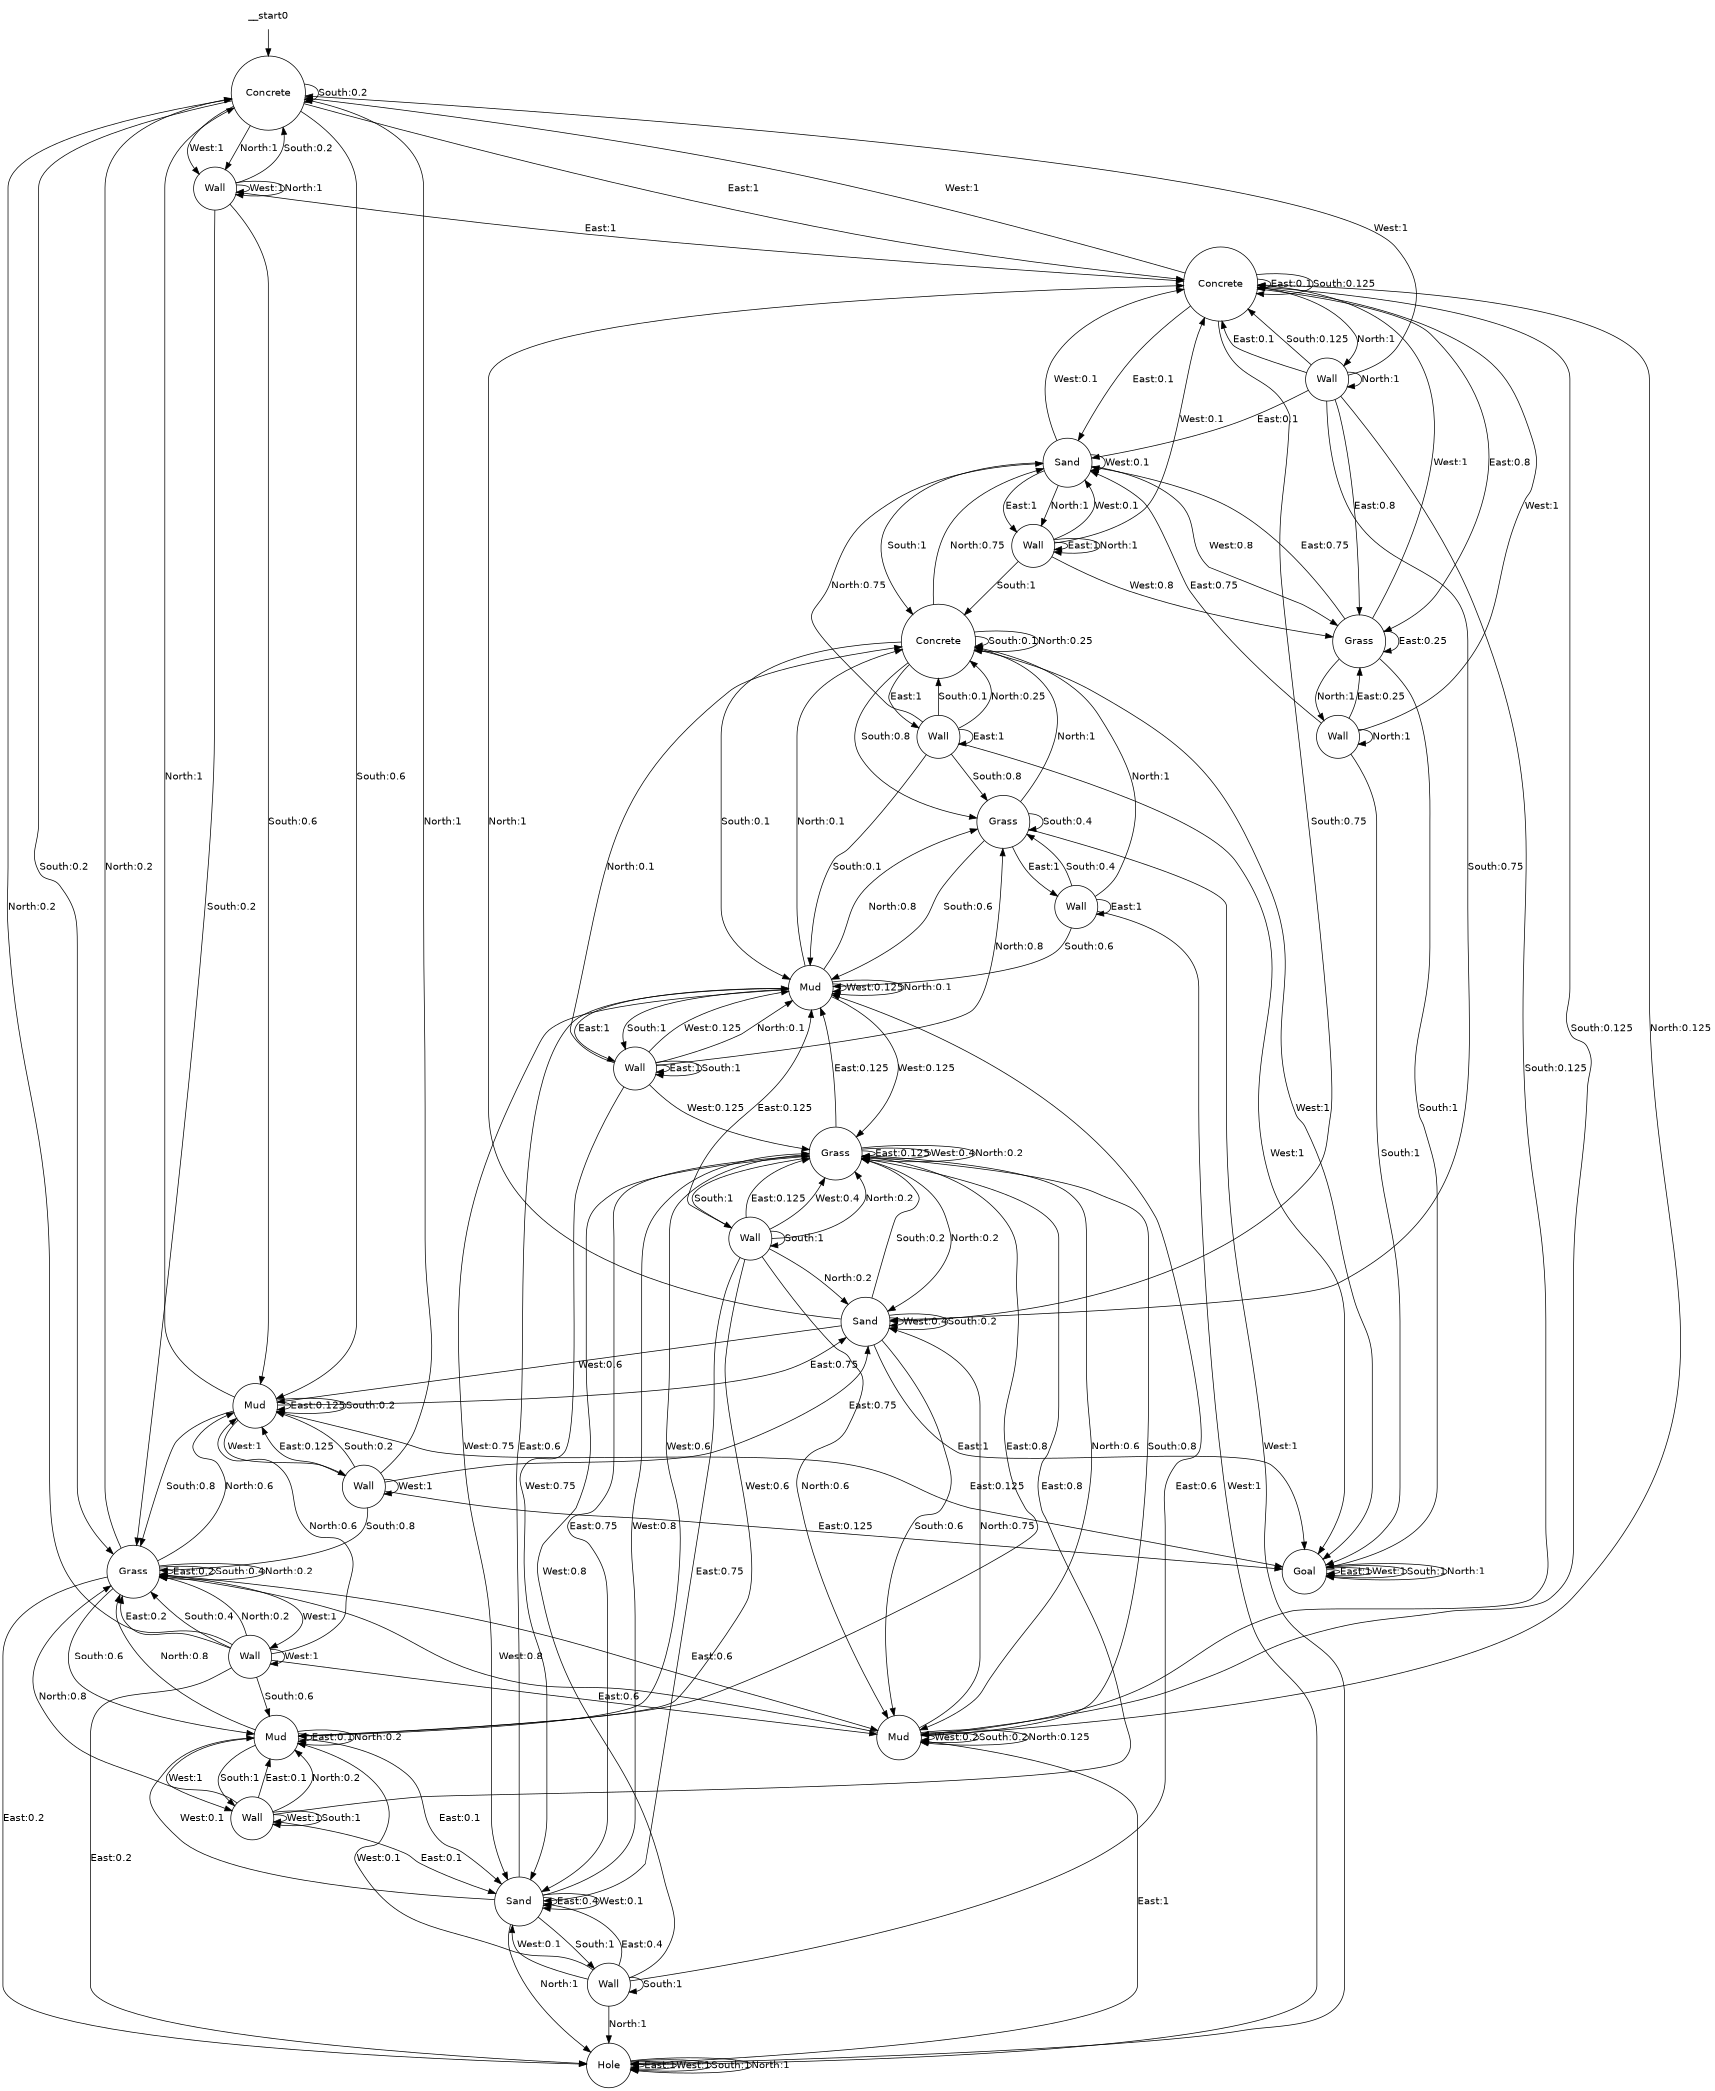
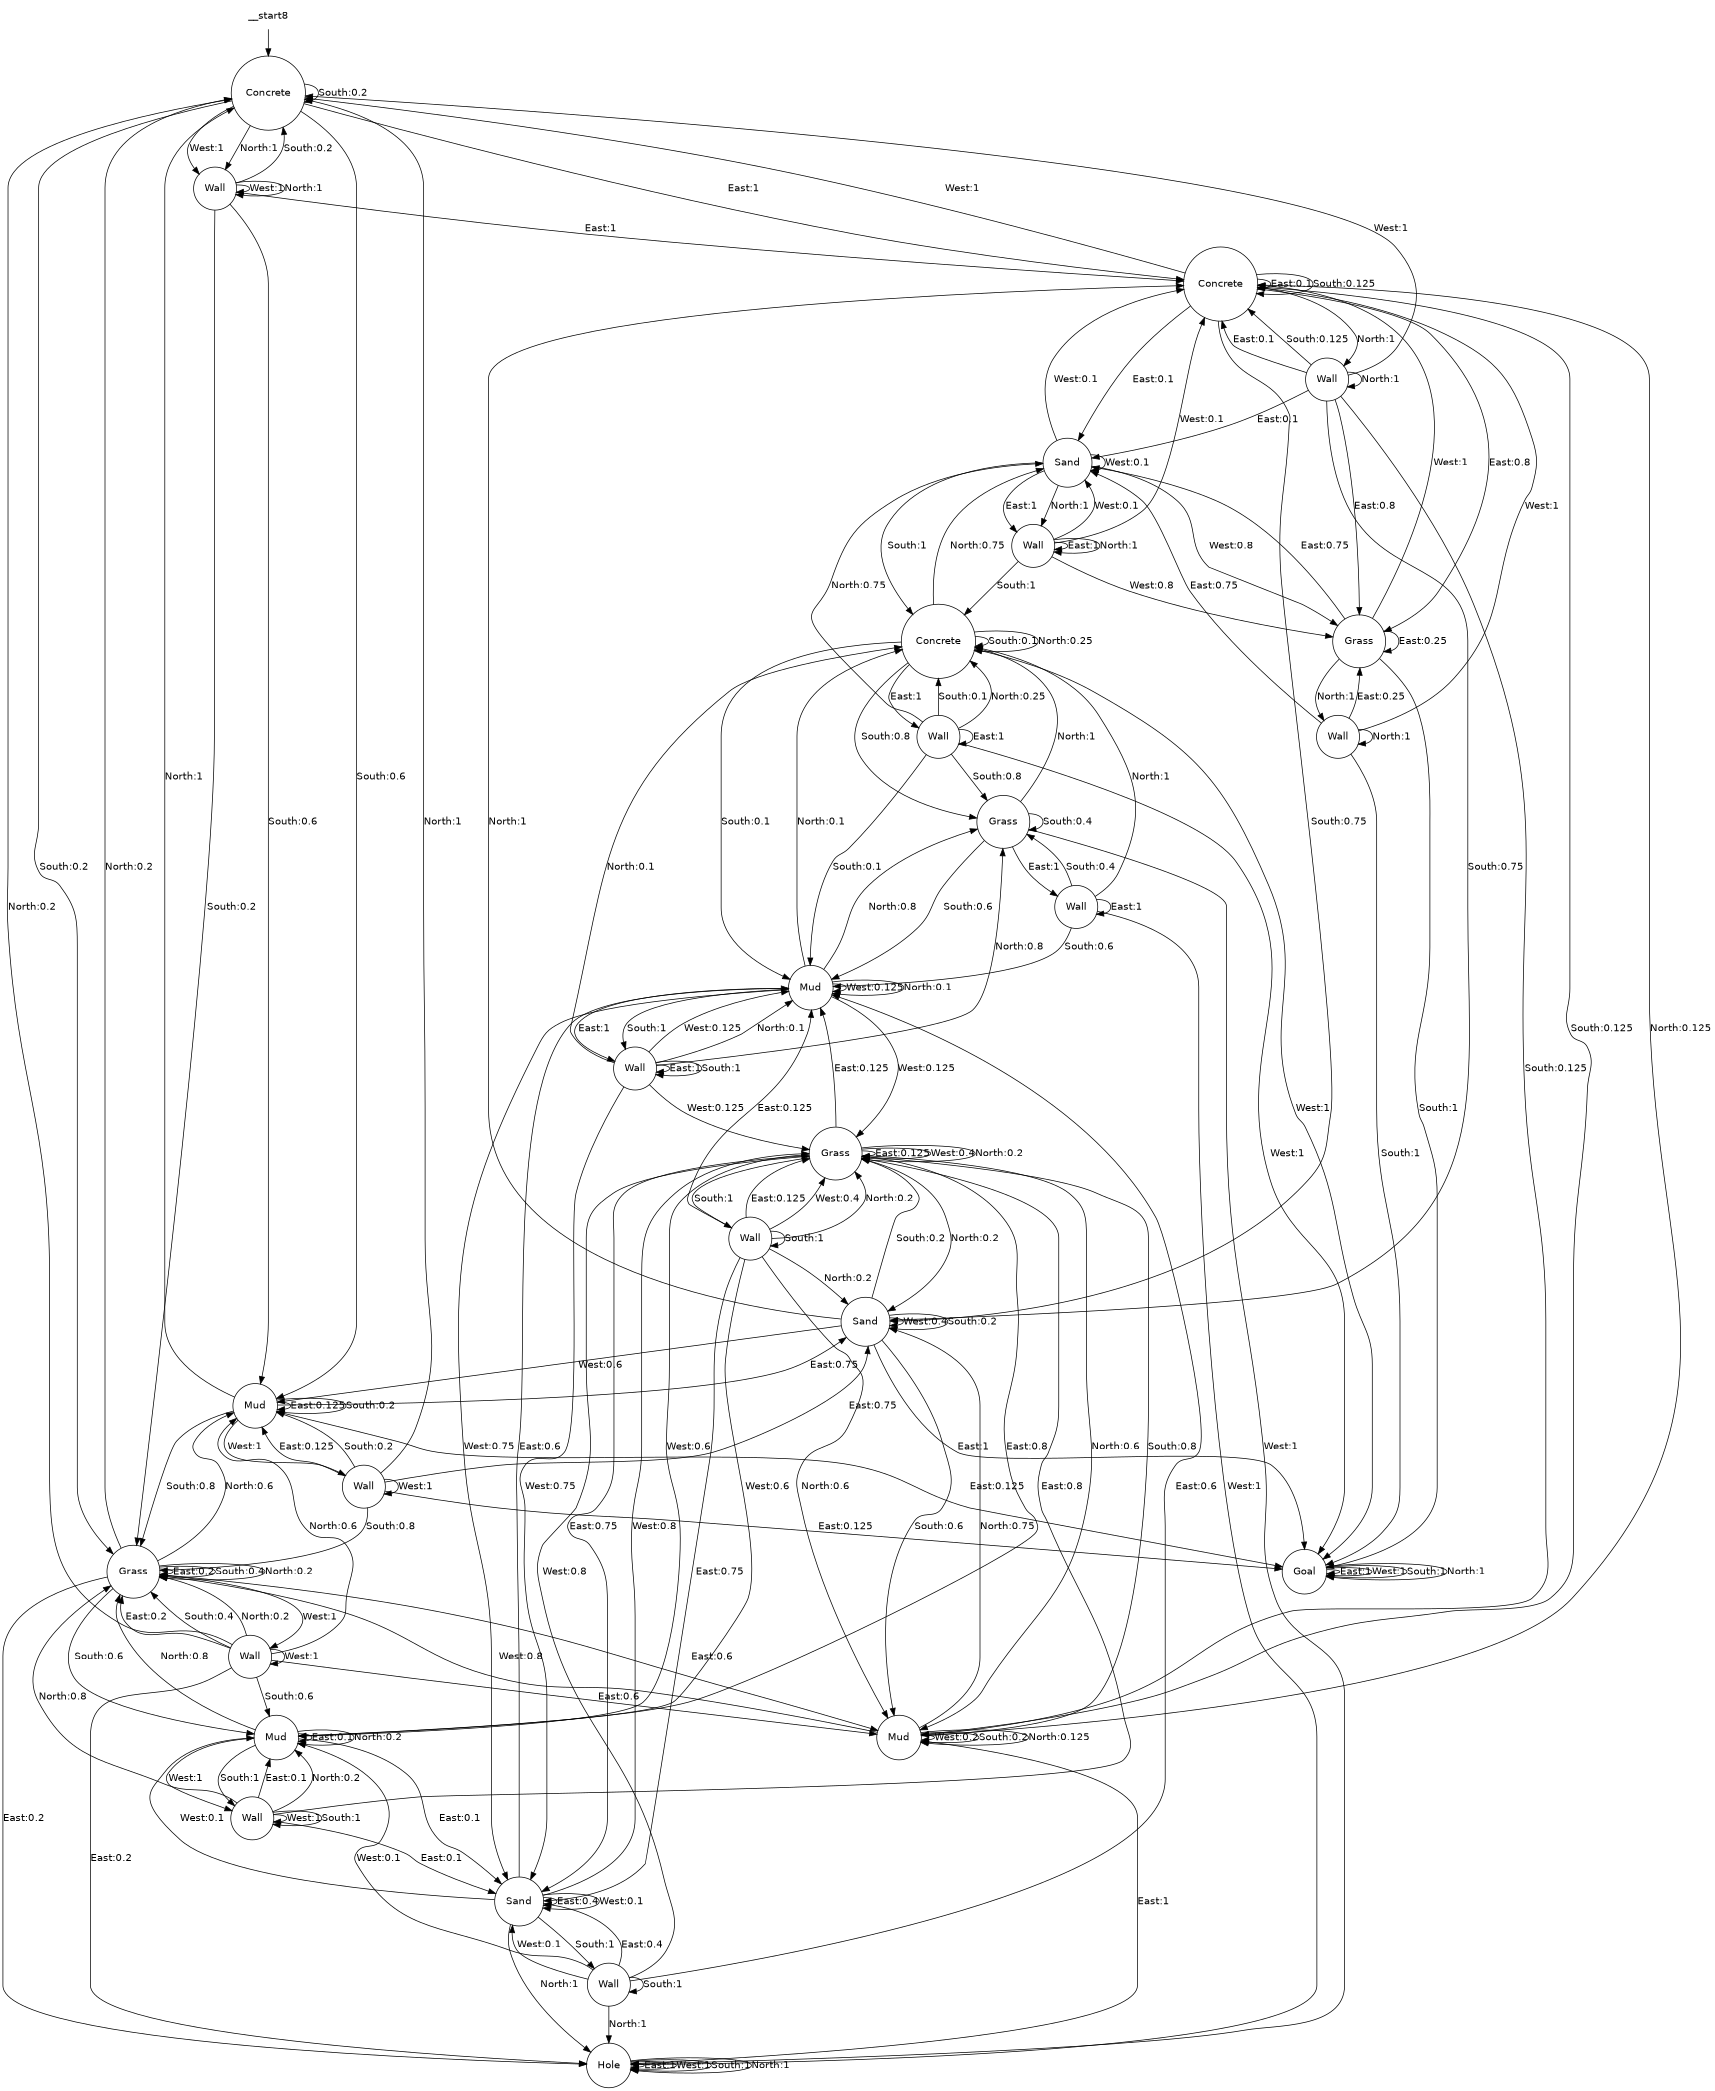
  digraph {
    fontname="DejaVu Sans"
    node [shape=circle fontname="DejaVu Sans"]
    edge [fontname="DejaVu Sans"]
-   __start0 [shape=none]
+   __start0 [shape=none label=__start8]
    n2 [label=Concrete]
    n3 [label=Wall]
    n4 [label=Mud]
    n5 [label=Grass]
    n6 [label=Concrete]
    n7 [label=Wall]
    n8 [label=Sand]
    n9 [label=Goal]
    n10 [label=Wall]
    n11 [label=Mud]
    n12 [label=Mud]
    n13 [label=Hole]
    n14 [label=Wall]
    n15 [label=Grass]
    n16 [label=Sand]
    n17 [label=Wall]
    n18 [label=Grass]
    n19 [label=Sand]
    n20 [label=Wall]
    n21 [label=Mud]
    n22 [label=Wall]
    n23 [label=Wall]
    n24 [label=Wall]
    n25 [label=Concrete]
    n26 [label=Wall]
    n27 [label=Grass]
    n28 [label=Wall]
    n29 [label=Wall]
    __start0 -> n2
    n2 -> n2 [label="South:0.2"]
    n2 -> n3 [label="West:1"]
    n2 -> n3 [label="North:1"]
    n2 -> n4 [label="South:0.6"]
    n2 -> n5 [label="South:0.2"]
    n2 -> n6 [label="East:1"]
    n3 -> n2 [label="South:0.2"]
    n3 -> n3 [label="West:1"]
    n3 -> n3 [label="North:1"]
    n3 -> n4 [label="South:0.6"]
    n3 -> n5 [label="South:0.2"]
    n3 -> n6 [label="East:1"]
    n4 -> n2 [label="North:1"]
    n4 -> n4 [label="East:0.125"]
    n4 -> n4 [label="South:0.2"]
    n4 -> n5 [label="South:0.8"]
    n4 -> n7 [label="West:1"]
    n4 -> n8 [label="East:0.75"]
    n4 -> n9 [label="East:0.125"]
    n5 -> n2 [label="North:0.2"]
    n5 -> n4 [label="North:0.6"]
    n5 -> n5 [label="East:0.2"]
    n5 -> n5 [label="South:0.4"]
    n5 -> n5 [label="North:0.2"]
    n5 -> n10 [label="West:1"]
    n5 -> n11 [label="South:0.6"]
    n5 -> n12 [label="East:0.6"]
    n5 -> n13 [label="East:0.2"]
    n6 -> n2 [label="West:1"]
    n6 -> n6 [label="East:0.1"]
    n6 -> n6 [label="South:0.125"]
    n6 -> n8 [label="South:0.75"]
    n6 -> n12 [label="South:0.125"]
    n6 -> n17 [label="North:1"]
    n6 -> n18 [label="East:0.8"]
    n6 -> n19 [label="East:0.1"]
    n7 -> n2 [label="North:1"]
    n7 -> n4 [label="East:0.125"]
    n7 -> n4 [label="South:0.2"]
    n7 -> n5 [label="South:0.8"]
    n7 -> n7 [label="West:1"]
    n7 -> n8 [label="East:0.75"]
    n7 -> n9 [label="East:0.125"]
    n8 -> n4 [label="West:0.6"]
    n8 -> n6 [label="North:1"]
    n8 -> n8 [label="West:0.4"]
    n8 -> n8 [label="South:0.2"]
    n8 -> n9 [label="East:1"]
    n8 -> n12 [label="South:0.6"]
    n8 -> n15 [label="South:0.2"]
    n9 -> n9 [label="East:1"]
    n9 -> n9 [label="West:1"]
    n9 -> n9 [label="South:1"]
    n9 -> n9 [label="North:1"]
    n10 -> n2 [label="North:0.2"]
    n10 -> n4 [label="North:0.6"]
    n10 -> n5 [label="East:0.2"]
    n10 -> n5 [label="South:0.4"]
    n10 -> n5 [label="North:0.2"]
    n10 -> n10 [label="West:1"]
    n10 -> n11 [label="South:0.6"]
    n10 -> n12 [label="East:0.6"]
    n10 -> n13 [label="East:0.2"]
    n11 -> n5 [label="North:0.8"]
    n11 -> n11 [label="East:0.1"]
    n11 -> n11 [label="North:0.2"]
    n11 -> n14 [label="West:1"]
    n11 -> n14 [label="South:1"]
    n11 -> n15 [label="East:0.8"]
    n11 -> n16 [label="East:0.1"]
    n12 -> n5 [label="West:0.8"]
    n12 -> n6 [label="North:0.125"]
    n12 -> n8 [label="North:0.75"]
    n12 -> n12 [label="West:0.2"]
    n12 -> n12 [label="South:0.2"]
    n12 -> n12 [label="North:0.125"]
    n12 -> n13 [label="East:1"]
    n12 -> n15 [label="South:0.8"]
    n13 -> n13 [label="East:1"]
    n13 -> n13 [label="West:1"]
    n13 -> n13 [label="South:1"]
    n13 -> n13 [label="North:1"]
    n14 -> n5 [label="North:0.8"]
    n14 -> n11 [label="East:0.1"]
    n14 -> n11 [label="North:0.2"]
    n14 -> n14 [label="West:1"]
    n14 -> n14 [label="South:1"]
    n14 -> n15 [label="East:0.8"]
    n14 -> n16 [label="East:0.1"]
    n15 -> n8 [label="North:0.2"]
    n15 -> n11 [label="West:0.6"]
    n15 -> n12 [label="North:0.6"]
    n15 -> n15 [label="East:0.125"]
    n15 -> n15 [label="West:0.4"]
    n15 -> n15 [label="North:0.2"]
    n15 -> n16 [label="East:0.75"]
    n15 -> n20 [label="South:1"]
    n15 -> n21 [label="East:0.125"]
    n16 -> n11 [label="West:0.1"]
    n16 -> n13 [label="North:1"]
    n16 -> n15 [label="West:0.8"]
    n16 -> n16 [label="East:0.4"]
    n16 -> n16 [label="West:0.1"]
    n16 -> n21 [label="East:0.6"]
    n16 -> n23 [label="South:1"]
    n17 -> n2 [label="West:1"]
    n17 -> n6 [label="East:0.1"]
    n17 -> n6 [label="South:0.125"]
    n17 -> n8 [label="South:0.75"]
    n17 -> n12 [label="South:0.125"]
    n17 -> n17 [label="North:1"]
    n17 -> n18 [label="East:0.8"]
    n17 -> n19 [label="East:0.1"]
    n18 -> n6 [label="West:1"]
    n18 -> n9 [label="South:1"]
    n18 -> n18 [label="East:0.25"]
    n18 -> n19 [label="East:0.75"]
    n18 -> n22 [label="North:1"]
    n19 -> n6 [label="West:0.1"]
    n19 -> n18 [label="West:0.8"]
    n19 -> n19 [label="West:0.1"]
    n19 -> n24 [label="East:1"]
    n19 -> n24 [label="North:1"]
    n19 -> n25 [label="South:1"]
    n20 -> n8 [label="North:0.2"]
    n20 -> n11 [label="West:0.6"]
    n20 -> n12 [label="North:0.6"]
    n20 -> n15 [label="East:0.125"]
    n20 -> n15 [label="West:0.4"]
    n20 -> n15 [label="North:0.2"]
    n20 -> n16 [label="East:0.75"]
    n20 -> n20 [label="South:1"]
    n20 -> n21 [label="East:0.125"]
    n21 -> n15 [label="West:0.125"]
    n21 -> n16 [label="West:0.75"]
    n21 -> n21 [label="West:0.125"]
    n21 -> n21 [label="North:0.1"]
    n21 -> n25 [label="North:0.1"]
    n21 -> n27 [label="North:0.8"]
    n21 -> n29 [label="East:1"]
    n21 -> n29 [label="South:1"]
    n22 -> n6 [label="West:1"]
    n22 -> n9 [label="South:1"]
    n22 -> n18 [label="East:0.25"]
    n22 -> n19 [label="East:0.75"]
    n22 -> n22 [label="North:1"]
    n23 -> n11 [label="West:0.1"]
    n23 -> n13 [label="North:1"]
    n23 -> n15 [label="West:0.8"]
    n23 -> n16 [label="East:0.4"]
    n23 -> n16 [label="West:0.1"]
    n23 -> n21 [label="East:0.6"]
    n23 -> n23 [label="South:1"]
    n24 -> n6 [label="West:0.1"]
    n24 -> n18 [label="West:0.8"]
    n24 -> n19 [label="West:0.1"]
    n24 -> n24 [label="East:1"]
    n24 -> n24 [label="North:1"]
    n24 -> n25 [label="South:1"]
    n25 -> n9 [label="West:1"]
    n25 -> n19 [label="North:0.75"]
    n25 -> n21 [label="South:0.1"]
    n25 -> n25 [label="South:0.1"]
    n25 -> n25 [label="North:0.25"]
    n25 -> n26 [label="East:1"]
    n25 -> n27 [label="South:0.8"]
    n26 -> n9 [label="West:1"]
    n26 -> n19 [label="North:0.75"]
    n26 -> n21 [label="South:0.1"]
    n26 -> n25 [label="South:0.1"]
    n26 -> n25 [label="North:0.25"]
    n26 -> n26 [label="East:1"]
    n26 -> n27 [label="South:0.8"]
    n27 -> n13 [label="West:1"]
    n27 -> n21 [label="South:0.6"]
    n27 -> n25 [label="North:1"]
    n27 -> n27 [label="South:0.4"]
    n27 -> n28 [label="East:1"]
    n28 -> n13 [label="West:1"]
    n28 -> n21 [label="South:0.6"]
    n28 -> n25 [label="North:1"]
    n28 -> n27 [label="South:0.4"]
    n28 -> n28 [label="East:1"]
    n29 -> n15 [label="West:0.125"]
    n29 -> n16 [label="West:0.75"]
    n29 -> n21 [label="West:0.125"]
    n29 -> n21 [label="North:0.1"]
    n29 -> n25 [label="North:0.1"]
    n29 -> n27 [label="North:0.8"]
    n29 -> n29 [label="East:1"]
    n29 -> n29 [label="South:1"]
  }
